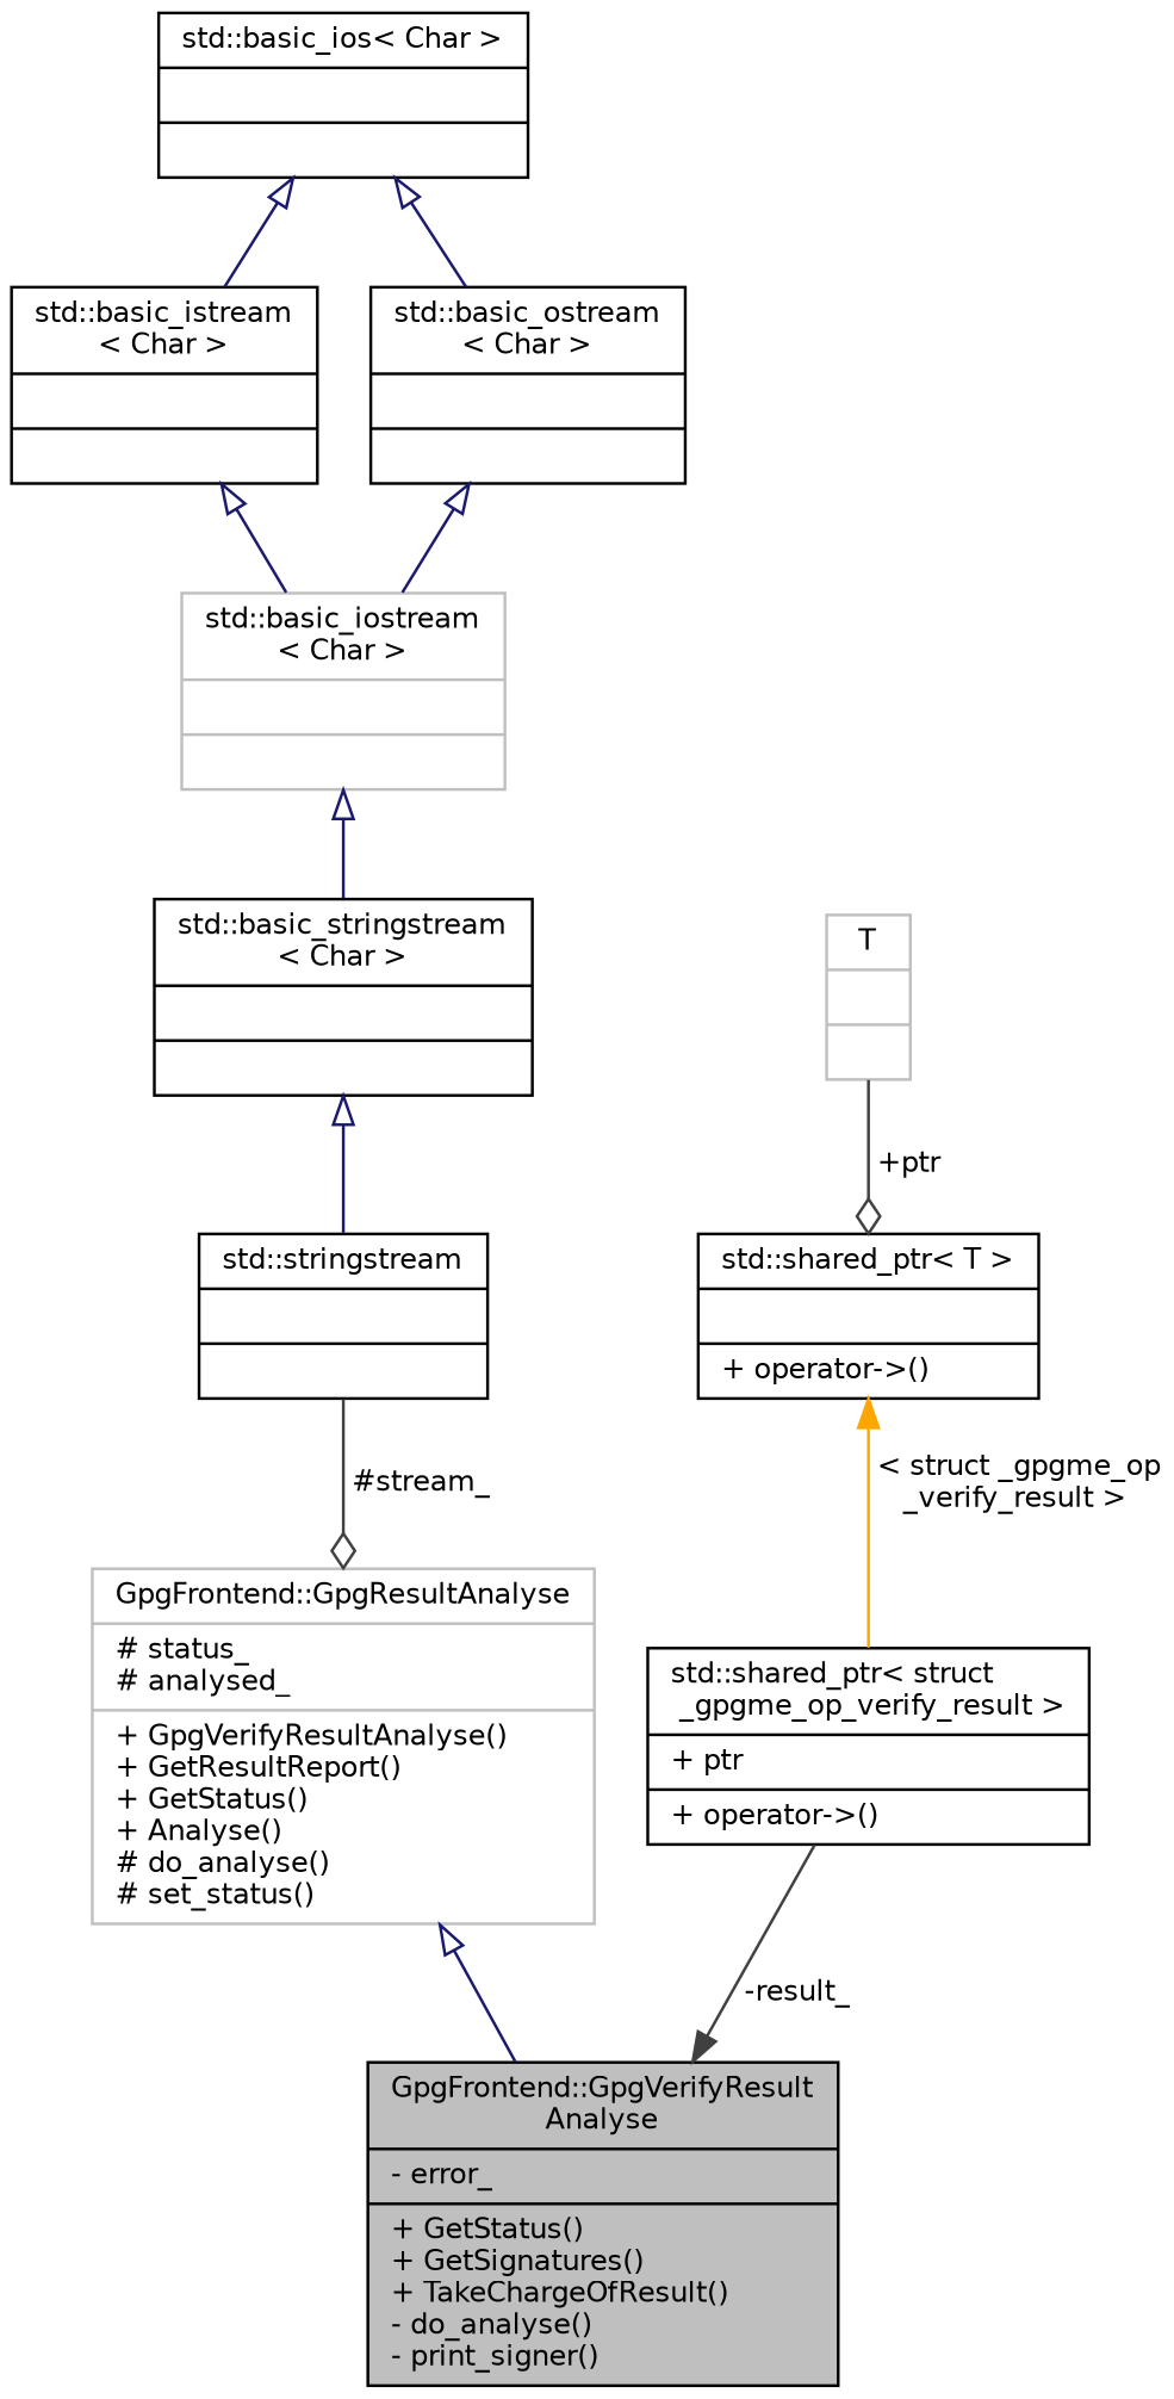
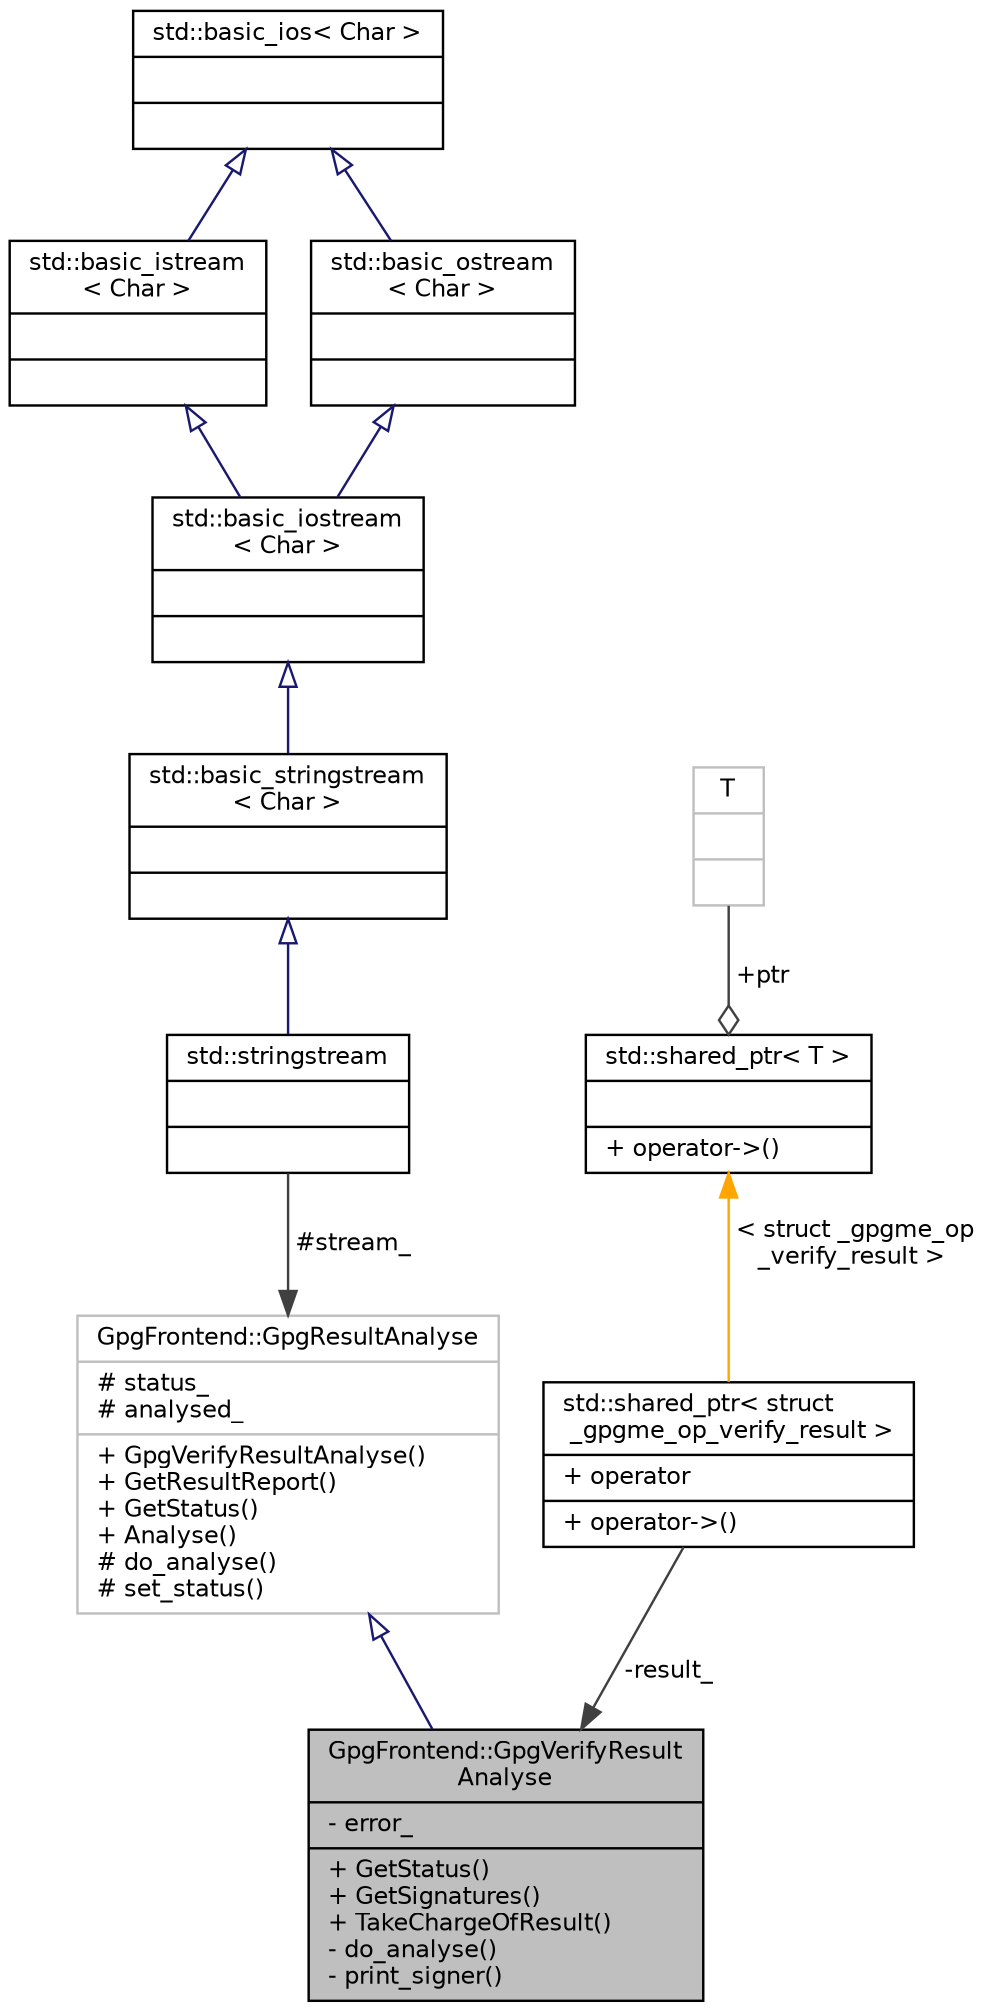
  digraph {
    node [color=black fillcolor=white fontname=Helvetica fontsize=10 shape=record style=filled]
    edge [arrowtail=onormal color=midnightblue dir=back fontname=Helvetica fontsize=10 labelfontname=Helvetica labelfontsize=10 style=solid]
    n1 [fillcolor=grey75 fontcolor=black height=0.2 label="{GpgFrontend::GpgVerifyResult\lAnalyse\n|- error_\l|+ GetStatus()\l+ GetSignatures()\l+ TakeChargeOfResult()\l- do_analyse()\l- print_signer()\l}" width=0.4]
    n2 [color=grey75 height=0.2 label="{GpgFrontend::GpgResultAnalyse\n|# status_\l# analysed_\l|+ GpgVerifyResultAnalyse()\l+ GetResultReport()\l+ GetStatus()\l+ Analyse()\l# do_analyse()\l# set_status()\l}" width=0.4]
    n3 [height=0.2 label="{std::stringstream\n||}" width=0.4]
    n4 [height=0.2 label="{std::basic_stringstream\l\< Char \>\n||}" width=0.4]
-   n5 [color=grey75 height=0.2 label="{std::basic_iostream\l\< Char \>\n||}" width=0.4]
+   n5 [height=0.2 label="{std::basic_iostream\l\< Char \>\n||}" width=0.4]
    n6 [height=0.2 label="{std::basic_istream\l\< Char \>\n||}" width=0.4]
    n7 [height=0.2 label="{std::basic_ios\< Char \>\n||}" width=0.4]
    n8 [height=0.2 label="{std::basic_ostream\l\< Char \>\n||}" width=0.4]
-   n9 [height=0.2 label="{std::shared_ptr\< struct\l _gpgme_op_verify_result \>\n|+ ptr\l|+ operator-\>()\l}" width=0.4]
+   n9 [height=0.2 label="{std::shared_ptr\< struct\l _gpgme_op_verify_result \>\n|+ operator\l|+ operator-\>()\l}" width=0.4]
    n10 [height=0.2 label="{std::shared_ptr\< T \>\n||+ operator-\>()\l}" width=0.4]
    n11 [color=grey75 height=0.2 label="{T\n||}" width=0.4]
    n2 -> n1
-   n3 -> n2 [arrowhead=odiamond color=grey25 label=" #stream_" arrowtail="" dir=""]
+   n3 -> n2 [arrowhead=normal color=grey25 label=" #stream_" arrowtail="" dir=""]
    n4 -> n3
    n5 -> n4
    n6 -> n5
    n7 -> n6
    n7 -> n8
    n8 -> n5
    n9 -> n1 [arrowhead=normal color=grey25 label=" -result_" arrowtail="" dir=""]
    n10 -> n9 [color=orange label=" \< struct _gpgme_op\l_verify_result \>" arrowtail=""]
    n11 -> n10 [arrowhead=odiamond color=grey25 label=" +ptr" arrowtail="" dir=""]
  }
